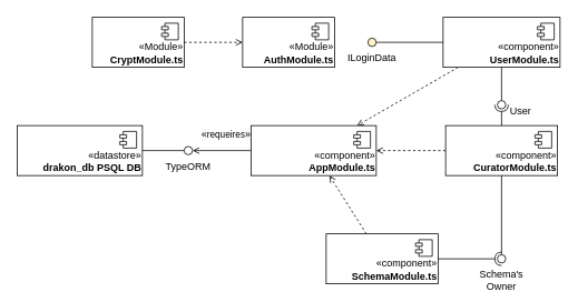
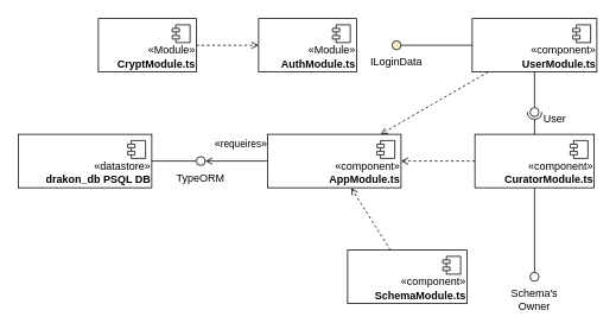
  <mxCell id="0" />
  <mxCell id="1" parent="0" />
  <mxCell id="2" value="«Module»&lt;br&gt;&lt;b&gt;AuthModule.ts&lt;/b&gt;" style="html=1;dropTarget=0;align=right;verticalAlign=bottom;" vertex="1" parent="1"><mxGeometry x="290" y="20" width="110" height="60" as="geometry" /></mxCell>
  <mxCell id="3" value="" style="shape=module;jettyWidth=8;jettyHeight=4;" vertex="1" parent="2"><mxGeometry x="1" width="20" height="20" relative="1" as="geometry"><mxPoint x="-27" y="7" as="offset" /></mxGeometry></mxCell>
  <mxCell id="4" style="edgeStyle=orthogonalEdgeStyle;rounded=0;orthogonalLoop=1;jettySize=auto;html=1;endArrow=open;endFill=0;dashed=1;" edge="1" parent="1" source="5" target="2"><mxGeometry relative="1" as="geometry" /></mxCell>
  <mxCell id="5" value="«Module»&lt;br&gt;&lt;b&gt;CryptModule.ts&lt;/b&gt;" style="html=1;dropTarget=0;align=right;verticalAlign=bottom;" vertex="1" parent="1"><mxGeometry x="110" y="20" width="110" height="60" as="geometry" /></mxCell>
  <mxCell id="6" value="" style="shape=module;jettyWidth=8;jettyHeight=4;" vertex="1" parent="5"><mxGeometry x="1" width="20" height="20" relative="1" as="geometry"><mxPoint x="-27" y="7" as="offset" /></mxGeometry></mxCell>
  <mxCell id="7" style="rounded=0;orthogonalLoop=1;jettySize=auto;html=1;dashed=1;endArrow=open;endFill=0;" edge="1" parent="1" source="8" target="13"><mxGeometry relative="1" as="geometry" /></mxCell>
  <mxCell id="8" value="«component»&lt;br&gt;&lt;b&gt;UserModule.ts&lt;/b&gt;" style="html=1;dropTarget=0;align=right;verticalAlign=bottom;" vertex="1" parent="1"><mxGeometry x="530" y="20" width="140" height="60" as="geometry" /></mxCell>
  <mxCell id="9" value="" style="shape=module;jettyWidth=8;jettyHeight=4;" vertex="1" parent="8"><mxGeometry x="1" width="20" height="20" relative="1" as="geometry"><mxPoint x="-27" y="7" as="offset" /></mxGeometry></mxCell>
  <mxCell id="10" value="" style="rounded=0;orthogonalLoop=1;jettySize=auto;html=1;endArrow=none;endFill=0;" edge="1" target="11" parent="1" source="8"><mxGeometry relative="1" as="geometry"><mxPoint x="425" y="60" as="sourcePoint" /></mxGeometry></mxCell>
  <mxCell id="11" value="ILoginData" style="ellipse;whiteSpace=wrap;html=1;fontFamily=Helvetica;fontSize=12;fontColor=#000000;align=center;strokeColor=#000000;fillColor=#fff2cc;points=[];aspect=fixed;resizable=0;labelPosition=center;verticalLabelPosition=bottom;verticalAlign=top;" vertex="1" parent="1"><mxGeometry x="440" y="45" width="10" height="10" as="geometry" /></mxCell>
  <mxCell id="12" value="&lt;span style=&quot;font-size: 12px ; text-align: right ; background-color: rgb(248 , 249 , 250)&quot;&gt;«&lt;/span&gt;requeires&lt;span style=&quot;font-size: 12px ; text-align: right ; background-color: rgb(248 , 249 , 250)&quot;&gt;»&lt;/span&gt;" style="edgeStyle=none;rounded=0;orthogonalLoop=1;jettySize=auto;html=1;endArrow=open;endFill=0;labelPosition=center;verticalLabelPosition=top;align=center;verticalAlign=bottom;" edge="1" parent="1" source="13" target="30"><mxGeometry x="-0.143" y="-10" relative="1" as="geometry"><mxPoint as="offset" /></mxGeometry></mxCell>
  <mxCell id="13" value="«component»&lt;br&gt;&lt;b&gt;AppModule.ts&lt;/b&gt;" style="html=1;dropTarget=0;align=right;verticalAlign=bottom;" vertex="1" parent="1"><mxGeometry x="300" y="150" width="150" height="60" as="geometry" /></mxCell>
  <mxCell id="14" value="" style="shape=module;jettyWidth=8;jettyHeight=4;" vertex="1" parent="13"><mxGeometry x="1" width="20" height="20" relative="1" as="geometry"><mxPoint x="-27" y="7" as="offset" /></mxGeometry></mxCell>
  <mxCell id="15" style="edgeStyle=none;rounded=0;orthogonalLoop=1;jettySize=auto;html=1;dashed=1;endArrow=open;endFill=0;" edge="1" parent="1" source="16" target="13"><mxGeometry relative="1" as="geometry" /></mxCell>
  <mxCell id="16" value="«component»&lt;br&gt;&lt;b&gt;CuratorModule.ts&lt;/b&gt;" style="html=1;dropTarget=0;align=right;verticalAlign=bottom;" vertex="1" parent="1"><mxGeometry x="533" y="150" width="134" height="60" as="geometry" /></mxCell>
  <mxCell id="17" value="" style="shape=module;jettyWidth=8;jettyHeight=4;" vertex="1" parent="16"><mxGeometry x="1" width="20" height="20" relative="1" as="geometry"><mxPoint x="-27" y="7" as="offset" /></mxGeometry></mxCell>
  <mxCell id="18" value="" style="rounded=0;orthogonalLoop=1;jettySize=auto;html=1;endArrow=none;endFill=0;" edge="1" target="20" parent="1" source="8"><mxGeometry relative="1" as="geometry"><mxPoint x="580" y="125" as="sourcePoint" /></mxGeometry></mxCell>
  <mxCell id="19" value="" style="rounded=0;orthogonalLoop=1;jettySize=auto;html=1;endArrow=halfCircle;endFill=0;entryX=0.5;entryY=0.5;entryDx=0;entryDy=0;endSize=6;strokeWidth=1;" edge="1" target="20" parent="1" source="16"><mxGeometry relative="1" as="geometry"><mxPoint x="620" y="125" as="sourcePoint" /></mxGeometry></mxCell>
  <mxCell id="20" value="&amp;nbsp; &amp;nbsp; &amp;nbsp;User" style="ellipse;whiteSpace=wrap;html=1;fontFamily=Helvetica;fontSize=12;fontColor=#000000;align=left;strokeColor=#000000;fillColor=#ffffff;points=[];aspect=fixed;resizable=0;labelPosition=right;verticalLabelPosition=middle;verticalAlign=middle;" vertex="1" parent="1"><mxGeometry x="595" y="120" width="10" height="10" as="geometry" /></mxCell>
  <mxCell id="21" style="edgeStyle=none;rounded=0;orthogonalLoop=1;jettySize=auto;html=1;dashed=1;endArrow=open;endFill=0;" edge="1" parent="1" source="22" target="13"><mxGeometry relative="1" as="geometry" /></mxCell>
  <mxCell id="22" value="«component»&lt;br&gt;&lt;b&gt;SchemaModule.ts&lt;br&gt;&lt;/b&gt;" style="html=1;dropTarget=0;align=right;verticalAlign=bottom;" vertex="1" parent="1"><mxGeometry x="390" y="280" width="134" height="60" as="geometry" /></mxCell>
  <mxCell id="23" value="" style="shape=module;jettyWidth=8;jettyHeight=4;" vertex="1" parent="22"><mxGeometry x="1" width="20" height="20" relative="1" as="geometry"><mxPoint x="-27" y="7" as="offset" /></mxGeometry></mxCell>
  <mxCell id="24" value="«datastore»&lt;br&gt;&lt;b&gt;drakon_db PSQL DB&lt;/b&gt;" style="html=1;dropTarget=0;align=right;verticalAlign=bottom;" vertex="1" parent="1"><mxGeometry x="20" y="150" width="150" height="60" as="geometry" /></mxCell>
  <mxCell id="25" value="" style="shape=module;jettyWidth=8;jettyHeight=4;" vertex="1" parent="24"><mxGeometry x="1" width="20" height="20" relative="1" as="geometry"><mxPoint x="-27" y="7" as="offset" /></mxGeometry></mxCell>
  <mxCell id="26" value="" style="rounded=0;orthogonalLoop=1;jettySize=auto;html=1;endArrow=none;endFill=0;" edge="1" target="28" parent="1" source="16"><mxGeometry relative="1" as="geometry"><mxPoint x="520" y="245" as="sourcePoint" /></mxGeometry></mxCell>
- <mxCell id="27" value="" style="rounded=0;orthogonalLoop=1;jettySize=auto;html=1;endArrow=halfCircle;endFill=0;entryX=0.5;entryY=0.5;entryDx=0;entryDy=0;endSize=6;strokeWidth=1;" edge="1" target="28" parent="1" source="22"><mxGeometry relative="1" as="geometry"><mxPoint x="560" y="245" as="sourcePoint" /></mxGeometry></mxCell>
  <mxCell id="28" value="Schema's Owner" style="ellipse;whiteSpace=wrap;html=1;fontFamily=Helvetica;fontSize=12;fontColor=#000000;align=center;strokeColor=#000000;fillColor=#ffffff;points=[];aspect=fixed;resizable=0;labelPosition=center;verticalLabelPosition=bottom;verticalAlign=top;" vertex="1" parent="1"><mxGeometry x="595" y="305" width="10" height="10" as="geometry" /></mxCell>
  <mxCell id="29" value="" style="rounded=0;orthogonalLoop=1;jettySize=auto;html=1;endArrow=none;endFill=0;" edge="1" parent="1" target="30" source="24"><mxGeometry relative="1" as="geometry"><mxPoint x="310" y="175" as="sourcePoint" /></mxGeometry></mxCell>
  <mxCell id="30" value="TypeORM" style="ellipse;whiteSpace=wrap;html=1;fontFamily=Helvetica;fontSize=12;fontColor=#000000;align=center;strokeColor=#000000;fillColor=#ffffff;points=[];aspect=fixed;resizable=0;labelPosition=center;verticalLabelPosition=bottom;verticalAlign=top;" vertex="1" parent="1"><mxGeometry x="220" y="175" width="10" height="10" as="geometry" /></mxCell>
